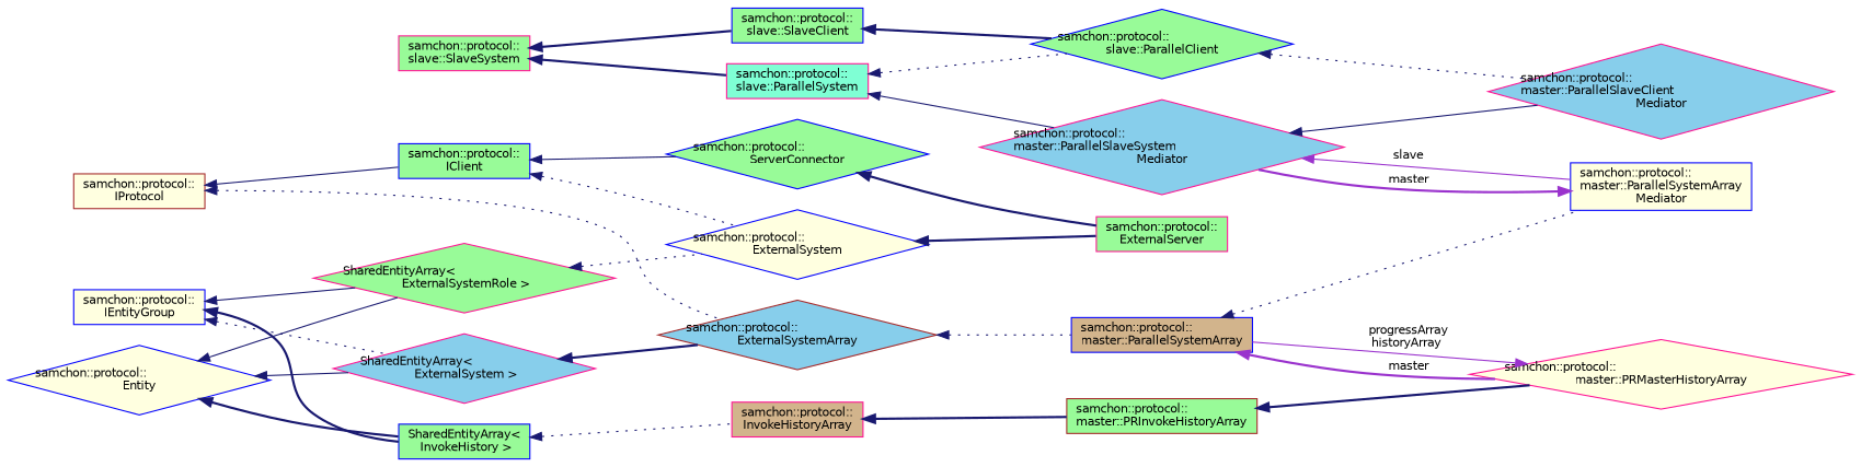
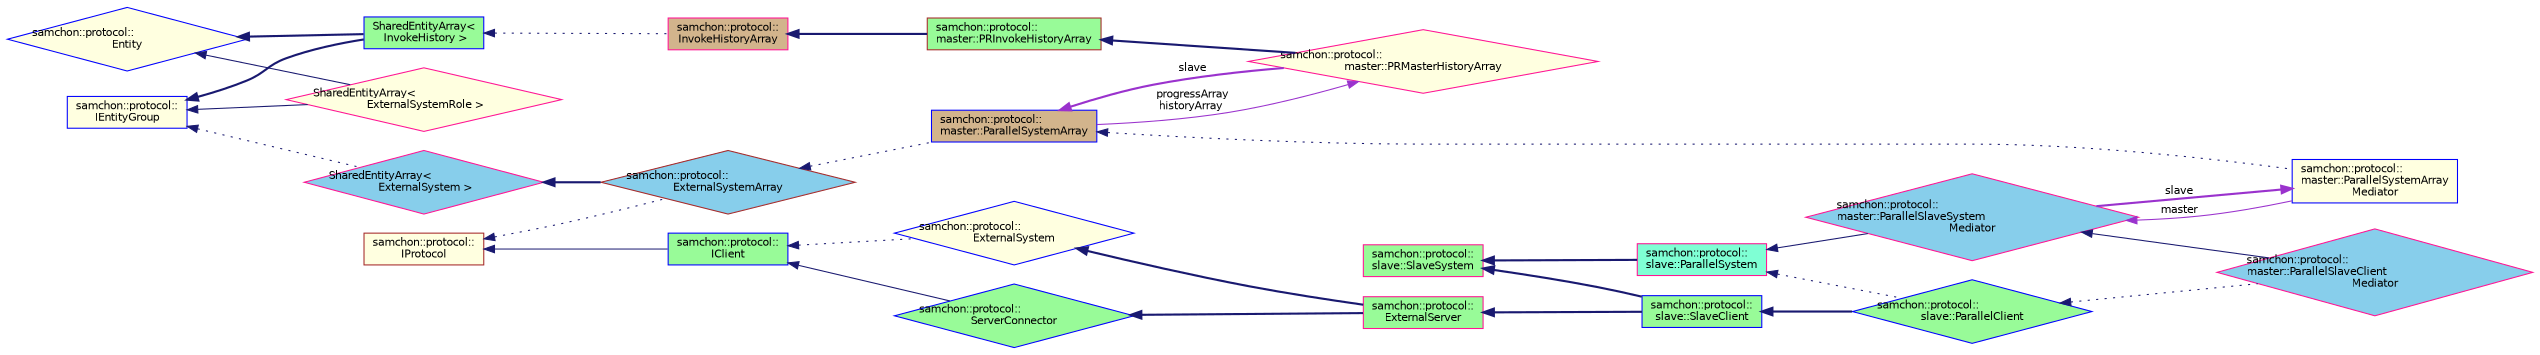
  digraph {
    rankdir=LR
    node [color=blue fillcolor=palegreen fontname=Helvetica fontsize=10 shape=box style=filled]
    edge [color=midnightblue dir=back fontname=Helvetica fontsize=10 labelfontname=Helvetica labelfontsize=10 style=bold]
    n1 [color=deeppink fillcolor=skyblue fontcolor=black height=0.2 label="samchon::protocol::\lmaster::ParallelSlaveClient\lMediator" shape=diamond width=0.4]
    n2 [color=deeppink fillcolor=skyblue height=0.2 label="samchon::protocol::\lmaster::ParallelSlaveSystem\lMediator" shape=diamond width=0.4]
    n3 [fillcolor=lightyellow height=0.2 label="samchon::protocol::\lmaster::ParallelSystemArray\lMediator" width=0.4]
    n4 [color=deeppink fillcolor=aquamarine height=0.2 label="samchon::protocol::\lslave::ParallelSystem" width=0.4]
    n5 [height=0.2 label="samchon::protocol::\lslave::ParallelClient" shape=diamond width=0.4]
    n6 [color=deeppink height=0.2 label="samchon::protocol::\lslave::SlaveSystem" width=0.4]
    n7 [height=0.2 label="samchon::protocol::\lslave::SlaveClient" width=0.4]
    n8 [fillcolor=lightyellow height=0.2 label="samchon::protocol::\lExternalSystem" shape=diamond width=0.4]
    n9 [color=deeppink height=0.2 label="samchon::protocol::\lExternalServer" width=0.4]
-   n10 [color=deeppink height=0.2 label="SharedEntityArray\<\l ExternalSystemRole \>" shape=diamond width=0.4]
+   n10 [color=deeppink fillcolor=lightyellow height=0.2 label="SharedEntityArray\<\l ExternalSystemRole \>" shape=diamond width=0.4]
    n11 [fillcolor=lightyellow height=0.2 label="samchon::protocol::\lEntity" shape=diamond width=0.4]
    n12 [color=deeppink fillcolor=skyblue height=0.2 label="SharedEntityArray\<\l ExternalSystem \>" shape=diamond width=0.4]
    n13 [height=0.2 label="SharedEntityArray\<\l InvokeHistory \>" width=0.4]
    n14 [color=brown fillcolor=skyblue height=0.2 label="samchon::protocol::\lExternalSystemArray" shape=diamond width=0.4]
    n15 [color=deeppink fillcolor=tan height=0.2 label="samchon::protocol::\lInvokeHistoryArray" width=0.4]
    n16 [fillcolor=lightyellow height=0.2 label="samchon::protocol::\lIEntityGroup" width=0.4]
    n17 [height=0.2 label="samchon::protocol::\lIClient" width=0.4]
    n18 [height=0.2 label="samchon::protocol::\lServerConnector" shape=diamond width=0.4]
    n19 [color=brown fillcolor=lightyellow height=0.2 label="samchon::protocol::\lIProtocol" width=0.4]
    n20 [fillcolor=tan height=0.2 label="samchon::protocol::\lmaster::ParallelSystemArray" width=0.4]
    n21 [color=deeppink fillcolor=lightyellow height=0.2 label="samchon::protocol::\lmaster::PRMasterHistoryArray" shape=diamond width=0.4]
    n22 [color=brown height=0.2 label="samchon::protocol::\lmaster::PRInvokeHistoryArray" width=0.4]
    n2 -> n1 [style=solid]
-   n2 -> n3 [color=darkorchid3 label=" slave" style=solid]
-   n3 -> n2 [color=darkorchid3 label=" master"]
+   n2 -> n3 [color=darkorchid3 label=" master" style=solid]
+   n3 -> n2 [color=darkorchid3 label=" slave"]
    n4 -> n2 [style=solid]
    n4 -> n5 [style=dotted]
    n5 -> n1 [style=dotted]
    n6 -> n4
    n6 -> n7
    n7 -> n5
    n8 -> n9
-   n10 -> n8 [style=dotted]
+   n9 -> n7
    n11 -> n10 [style=solid]
-   n11 -> n12 [style=solid]
    n11 -> n13
    n12 -> n14
    n13 -> n15 [style=dotted]
    n14 -> n20 [style=dotted]
    n15 -> n22
    n16 -> n10 [style=solid]
    n16 -> n12 [style=dotted]
    n16 -> n13
    n17 -> n8 [style=dotted]
    n17 -> n18 [style=solid]
    n18 -> n9
    n19 -> n14 [style=dotted]
    n19 -> n17 [style=solid]
    n20 -> n3 [style=dotted]
-   n20 -> n21 [color=darkorchid3 label=" master"]
+   n20 -> n21 [color=darkorchid3 label=" slave"]
    n21 -> n20 [color=darkorchid3 label=" progressArray\nhistoryArray" style=solid]
    n22 -> n21
  }
